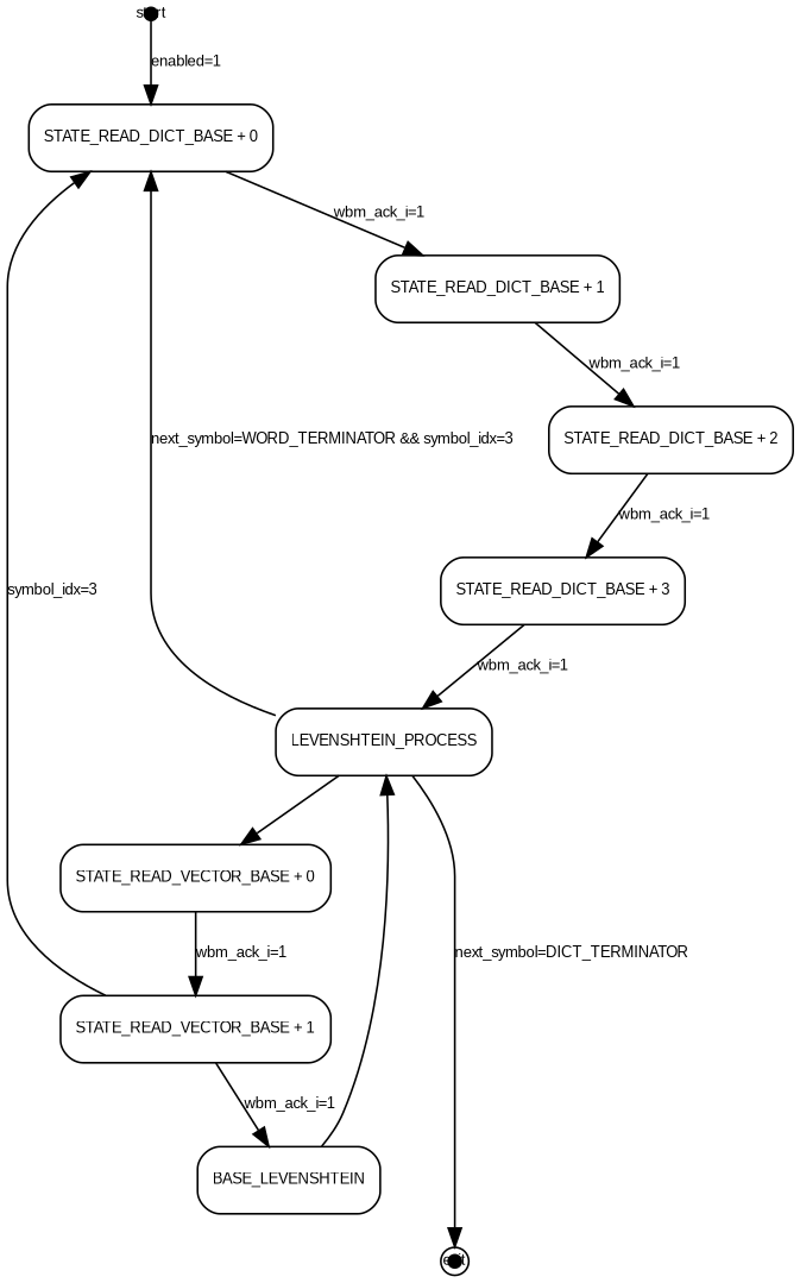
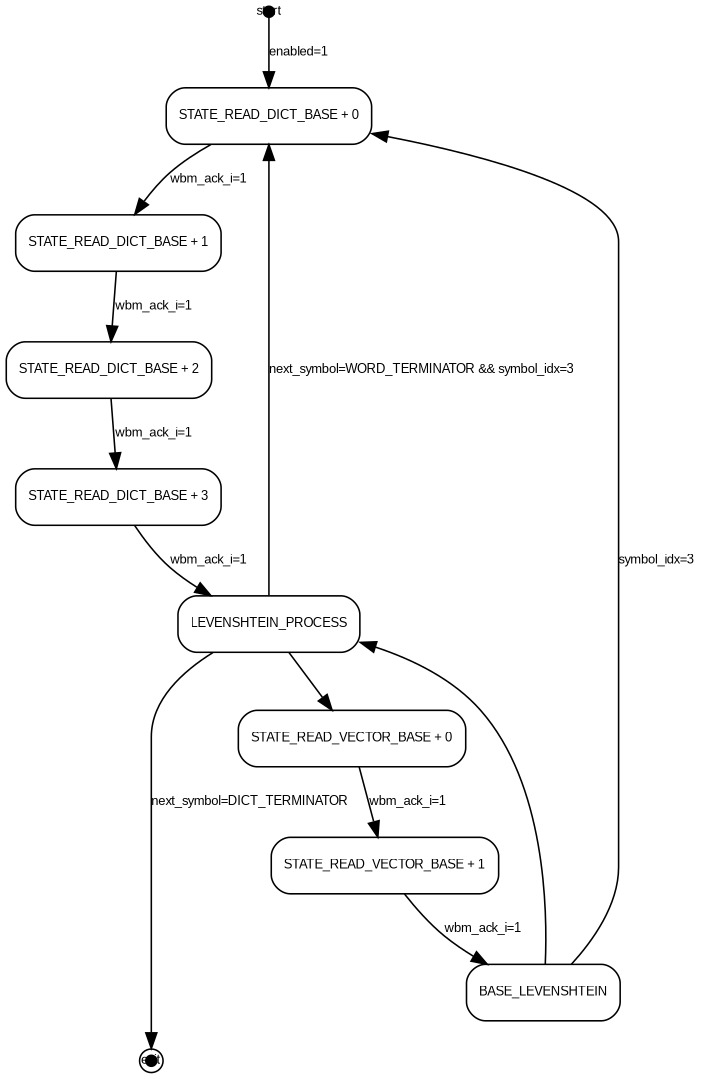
  digraph {
    rankdir=TB
    node [fontname=arial fontsize=8 shape=rect style=rounded]
    edge [fontname=arial fontsize=8]
    start [fillcolor=black fixedsize=true height=0.1 shape=circle style=filled width=0.1]
    exit [fillcolor=black fixedsize=true height=0.1 shape=doublecircle style=filled width=0.1]
    n3 [label="STATE_READ_DICT_BASE + 0"]
    n4 [label="STATE_READ_DICT_BASE + 1"]
    n5 [label="STATE_READ_DICT_BASE + 2"]
    n6 [label="STATE_READ_DICT_BASE + 3"]
    n7 [label=LEVENSHTEIN_PROCESS]
    n8 [label="STATE_READ_VECTOR_BASE + 0"]
    n9 [label="STATE_READ_VECTOR_BASE + 1"]
    n10 [label=BASE_LEVENSHTEIN]
    subgraph sub_1 {
      rank=source
      start
    }
    subgraph sub_2 {
      rank=sink
      exit
    }
    start -> n3 [label="enabled=1"]
    n3 -> n4 [label="wbm_ack_i=1"]
    n4 -> n5 [label="wbm_ack_i=1"]
    n5 -> n6 [label="wbm_ack_i=1"]
    n6 -> n7 [label="wbm_ack_i=1"]
    n7 -> exit [label="next_symbol=DICT_TERMINATOR"]
    n7 -> n3 [label="next_symbol=WORD_TERMINATOR && symbol_idx=3"]
    n7 -> n8
    n8 -> n9 [label="wbm_ack_i=1"]
    n9 -> n10 [label="wbm_ack_i=1"]
-   n9 -> n3 [label="symbol_idx=3"]
+   n10 -> n3 [label="symbol_idx=3"]
    n10 -> n7
  }
